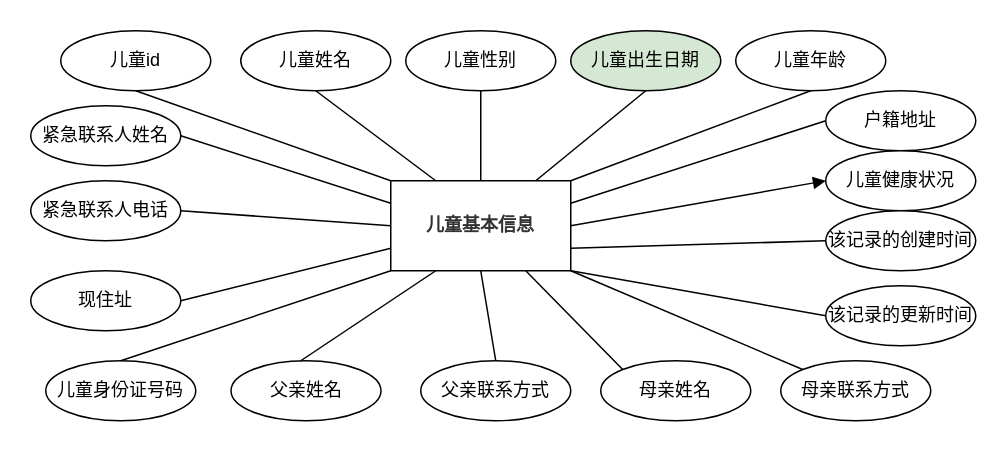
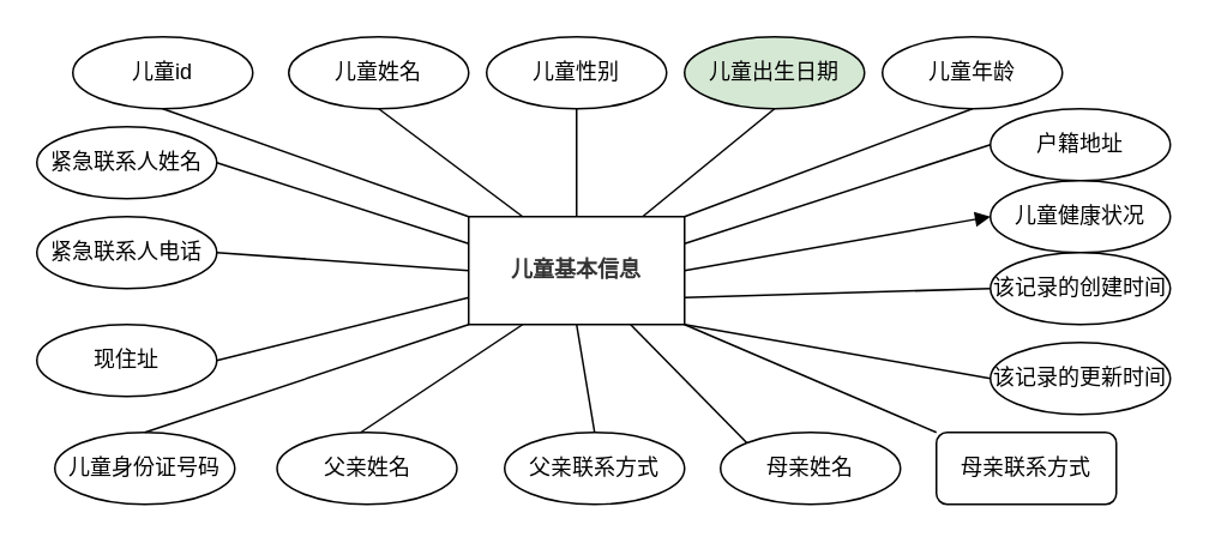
  <mxCell id="0" />
  <mxCell id="1" parent="0" />
  <mxCell id="2" value="&lt;h5 style=&quot;box-sizing: border-box; break-after: avoid-page; break-inside: avoid; orphans: 4; font-size: 1em; margin-top: 1rem; margin-bottom: 1rem; position: relative; line-height: 1.4; cursor: text; color: rgb(51, 51, 51); font-family: &amp;quot;Open Sans&amp;quot;, &amp;quot;Clear Sans&amp;quot;, &amp;quot;Helvetica Neue&amp;quot;, Helvetica, Arial, &amp;quot;Segoe UI Emoji&amp;quot;, sans-serif; text-align: start;&quot; class=&quot;md-end-block md-heading md-focus&quot;&gt;儿童基本信息&lt;/h5&gt;" style="rounded=0;whiteSpace=wrap;html=1;" vertex="1" parent="1"><mxGeometry x="260" y="120" width="120" height="60" as="geometry" /></mxCell>
  <mxCell id="3" value="儿童id" style="ellipse;whiteSpace=wrap;html=1;" vertex="1" parent="1"><mxGeometry x="40" y="20" width="100" height="40" as="geometry" /></mxCell>
  <mxCell id="4" value="儿童姓名" style="ellipse;whiteSpace=wrap;html=1;" vertex="1" parent="1"><mxGeometry x="160" y="20" width="100" height="40" as="geometry" /></mxCell>
  <mxCell id="5" value="儿童性别" style="ellipse;whiteSpace=wrap;html=1;" vertex="1" parent="1"><mxGeometry x="270" y="20" width="100" height="40" as="geometry" /></mxCell>
  <mxCell id="6" value="儿童出生日期" style="ellipse;whiteSpace=wrap;html=1;fillColor=#d5e8d4;" vertex="1" parent="1"><mxGeometry x="380" y="20" width="100" height="40" as="geometry" /></mxCell>
  <mxCell id="7" value="儿童年龄" style="ellipse;whiteSpace=wrap;html=1;" vertex="1" parent="1"><mxGeometry x="490" y="20" width="100" height="40" as="geometry" /></mxCell>
  <mxCell id="8" value="儿童身份证号码" style="ellipse;whiteSpace=wrap;html=1;" vertex="1" parent="1"><mxGeometry x="30" y="240" width="100" height="40" as="geometry" /></mxCell>
  <mxCell id="9" value="" style="endArrow=none;html=1;rounded=0;entryX=0.5;entryY=1;entryDx=0;entryDy=0;exitX=0;exitY=0;exitDx=0;exitDy=0;" edge="1" parent="1" source="2" target="3"><mxGeometry width="50" height="50" relative="1" as="geometry"><mxPoint x="70" y="120" as="sourcePoint" /><mxPoint x="120" y="70" as="targetPoint" /></mxGeometry></mxCell>
  <mxCell id="10" value="" style="endArrow=none;html=1;rounded=0;entryX=0.5;entryY=1;entryDx=0;entryDy=0;exitX=0.25;exitY=0;exitDx=0;exitDy=0;" edge="1" parent="1" source="2" target="4"><mxGeometry width="50" height="50" relative="1" as="geometry"><mxPoint x="200" y="130" as="sourcePoint" /><mxPoint x="250" y="80" as="targetPoint" /></mxGeometry></mxCell>
  <mxCell id="11" value="" style="endArrow=none;html=1;rounded=0;entryX=0.5;entryY=1;entryDx=0;entryDy=0;exitX=1;exitY=0;exitDx=0;exitDy=0;" edge="1" parent="1" source="2" target="7"><mxGeometry width="50" height="50" relative="1" as="geometry"><mxPoint x="490" y="120" as="sourcePoint" /><mxPoint x="540" y="70" as="targetPoint" /></mxGeometry></mxCell>
  <mxCell id="12" value="" style="endArrow=none;html=1;rounded=0;" edge="1" parent="1" source="2"><mxGeometry width="50" height="50" relative="1" as="geometry"><mxPoint x="380" y="110" as="sourcePoint" /><mxPoint x="430" y="60" as="targetPoint" /></mxGeometry></mxCell>
  <mxCell id="13" value="" style="endArrow=none;html=1;rounded=0;entryX=0.5;entryY=1;entryDx=0;entryDy=0;exitX=0.5;exitY=0;exitDx=0;exitDy=0;" edge="1" parent="1" source="16" target="2"><mxGeometry width="50" height="50" relative="1" as="geometry"><mxPoint x="320" y="240" as="sourcePoint" /><mxPoint x="370" y="190" as="targetPoint" /></mxGeometry></mxCell>
  <mxCell id="14" value="" style="endArrow=none;html=1;rounded=0;entryX=0;entryY=1;entryDx=0;entryDy=0;" edge="1" parent="1" target="2"><mxGeometry width="50" height="50" relative="1" as="geometry"><mxPoint x="80" y="240" as="sourcePoint" /><mxPoint x="130" y="190" as="targetPoint" /></mxGeometry></mxCell>
  <mxCell id="15" value="" style="endArrow=none;html=1;rounded=0;entryX=0.5;entryY=1;entryDx=0;entryDy=0;exitX=0.5;exitY=0;exitDx=0;exitDy=0;" edge="1" parent="1" source="2" target="5"><mxGeometry width="50" height="50" relative="1" as="geometry"><mxPoint x="280" y="120" as="sourcePoint" /><mxPoint x="330" y="70" as="targetPoint" /><Array as="points" /></mxGeometry></mxCell>
  <mxCell id="16" value="父亲联系方式" style="ellipse;whiteSpace=wrap;html=1;" vertex="1" parent="1"><mxGeometry x="280" y="240" width="100" height="40" as="geometry" /></mxCell>
  <mxCell id="17" value="父亲姓名" style="ellipse;whiteSpace=wrap;html=1;" vertex="1" parent="1"><mxGeometry x="153.5" y="240" width="100" height="40" as="geometry" /></mxCell>
  <mxCell id="18" value="母亲姓名" style="ellipse;whiteSpace=wrap;html=1;" vertex="1" parent="1"><mxGeometry x="400" y="240" width="100" height="40" as="geometry" /></mxCell>
- <mxCell id="19" value="母亲联系方式" style="ellipse;whiteSpace=wrap;html=1;" vertex="1" parent="1"><mxGeometry x="520" y="240" width="100" height="40" as="geometry" /></mxCell>
+ <mxCell id="19" value="母亲联系方式" style="whiteSpace=wrap;html=1;rounded=1;" vertex="1" parent="1"><mxGeometry x="520" y="240" width="100" height="40" as="geometry" /></mxCell>
  <mxCell id="20" value="" style="endArrow=none;html=1;rounded=0;entryX=0.25;entryY=1;entryDx=0;entryDy=0;" edge="1" parent="1" target="2"><mxGeometry width="50" height="50" relative="1" as="geometry"><mxPoint x="200" y="240" as="sourcePoint" /><mxPoint x="250" y="190" as="targetPoint" /></mxGeometry></mxCell>
  <mxCell id="21" value="" style="endArrow=none;html=1;rounded=0;entryX=1;entryY=1;entryDx=0;entryDy=0;exitX=0;exitY=0;exitDx=0;exitDy=0;" edge="1" parent="1" source="19" target="2"><mxGeometry width="50" height="50" relative="1" as="geometry"><mxPoint x="440" y="220" as="sourcePoint" /><mxPoint x="490" y="170" as="targetPoint" /></mxGeometry></mxCell>
  <mxCell id="22" value="" style="endArrow=none;html=1;rounded=0;entryX=0.75;entryY=1;entryDx=0;entryDy=0;exitX=0;exitY=0;exitDx=0;exitDy=0;" edge="1" parent="1" source="18" target="2"><mxGeometry width="50" height="50" relative="1" as="geometry"><mxPoint x="400" y="240" as="sourcePoint" /><mxPoint x="450" y="190" as="targetPoint" /></mxGeometry></mxCell>
  <mxCell id="23" value="紧急联系人姓名" style="ellipse;whiteSpace=wrap;html=1;" vertex="1" parent="1"><mxGeometry x="20" y="70" width="100" height="40" as="geometry" /></mxCell>
  <mxCell id="24" value="紧急联系人电话" style="ellipse;whiteSpace=wrap;html=1;" vertex="1" parent="1"><mxGeometry x="20" y="120" width="100" height="40" as="geometry" /></mxCell>
  <mxCell id="25" value="现住址" style="ellipse;whiteSpace=wrap;html=1;" vertex="1" parent="1"><mxGeometry x="20" y="180" width="100" height="40" as="geometry" /></mxCell>
  <mxCell id="26" value="户籍地址" style="ellipse;whiteSpace=wrap;html=1;" vertex="1" parent="1"><mxGeometry x="550" y="60" width="100" height="40" as="geometry" /></mxCell>
  <mxCell id="27" value="儿童健康状况" style="ellipse;whiteSpace=wrap;html=1;" vertex="1" parent="1"><mxGeometry x="550" y="100" width="100" height="40" as="geometry" /></mxCell>
  <mxCell id="28" value="该记录的创建时间" style="ellipse;whiteSpace=wrap;html=1;" vertex="1" parent="1"><mxGeometry x="550" y="140" width="100" height="40" as="geometry" /></mxCell>
  <mxCell id="29" value="该记录的更新时间" style="ellipse;whiteSpace=wrap;html=1;" vertex="1" parent="1"><mxGeometry x="550" y="190" width="100" height="40" as="geometry" /></mxCell>
  <mxCell id="30" value="" style="endArrow=none;html=1;rounded=0;entryX=0;entryY=0.5;entryDx=0;entryDy=0;exitX=1;exitY=0.5;exitDx=0;exitDy=0;" edge="1" parent="1" source="24" target="2"><mxGeometry width="50" height="50" relative="1" as="geometry"><mxPoint x="130" y="190" as="sourcePoint" /><mxPoint x="180" y="140" as="targetPoint" /></mxGeometry></mxCell>
  <mxCell id="31" value="" style="endArrow=none;html=1;rounded=0;entryX=0;entryY=0.5;entryDx=0;entryDy=0;exitX=1;exitY=0.25;exitDx=0;exitDy=0;" edge="1" parent="1" source="2" target="26"><mxGeometry width="50" height="50" relative="1" as="geometry"><mxPoint x="400" y="165" as="sourcePoint" /><mxPoint x="450" y="115" as="targetPoint" /></mxGeometry></mxCell>
  <mxCell id="32" value="" style="endArrow=none;html=1;rounded=0;entryX=0;entryY=0.5;entryDx=0;entryDy=0;exitX=1;exitY=0.75;exitDx=0;exitDy=0;" edge="1" parent="1" source="2" target="28"><mxGeometry width="50" height="50" relative="1" as="geometry"><mxPoint x="450" y="210" as="sourcePoint" /><mxPoint x="500" y="160" as="targetPoint" /></mxGeometry></mxCell>
  <mxCell id="33" value="" style="endArrow=none;html=1;rounded=0;entryX=0;entryY=0.5;entryDx=0;entryDy=0;exitX=1;exitY=1;exitDx=0;exitDy=0;" edge="1" parent="1" source="2" target="29"><mxGeometry width="50" height="50" relative="1" as="geometry"><mxPoint x="425" y="220" as="sourcePoint" /><mxPoint x="475" y="170" as="targetPoint" /></mxGeometry></mxCell>
  <mxCell id="34" value="" style="endArrow=none;html=1;rounded=0;entryX=0;entryY=0.75;entryDx=0;entryDy=0;exitX=1;exitY=0.5;exitDx=0;exitDy=0;" edge="1" parent="1" source="25" target="2"><mxGeometry width="50" height="50" relative="1" as="geometry"><mxPoint x="110" y="210" as="sourcePoint" /><mxPoint x="160" y="160" as="targetPoint" /></mxGeometry></mxCell>
  <mxCell id="35" value="" style="endArrow=none;html=1;rounded=0;entryX=0;entryY=0.25;entryDx=0;entryDy=0;exitX=1;exitY=0.5;exitDx=0;exitDy=0;" edge="1" parent="1" source="23" target="2"><mxGeometry width="50" height="50" relative="1" as="geometry"><mxPoint x="130" y="170" as="sourcePoint" /><mxPoint x="180" y="120" as="targetPoint" /></mxGeometry></mxCell>
  <mxCell id="36" value="" style="endArrow=block;html=1;rounded=0;entryX=0;entryY=0.5;entryDx=0;entryDy=0;exitX=1;exitY=0.5;exitDx=0;exitDy=0;" edge="1" parent="1" source="2" target="27"><mxGeometry width="50" height="50" relative="1" as="geometry"><mxPoint x="405" y="165" as="sourcePoint" /><mxPoint x="455" y="115" as="targetPoint" /></mxGeometry></mxCell>
